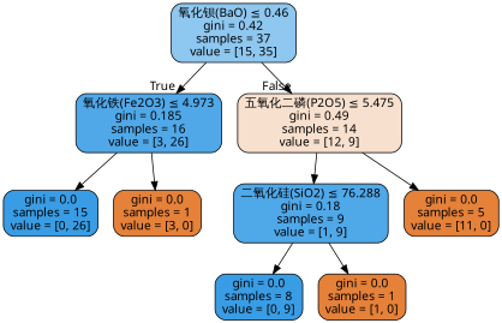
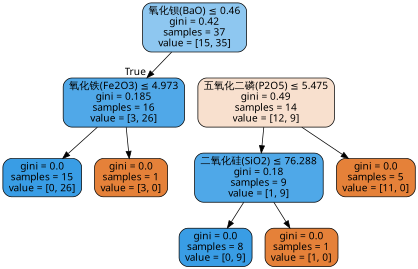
  digraph {
    node [color=black fillcolor="#e58139" fontname=DengXian shape=box style="filled, rounded"]
    edge [fontname=DengXian]
    n1 [fillcolor="#8ec7f0" label=<氧化钡(BaO) &le; 0.46<br/>gini = 0.42<br/>samples = 37<br/>value = [15, 35]>]
    n2 [fillcolor="#50a8e8" label=<氧化铁(Fe2O3) &le; 4.973<br/>gini = 0.185<br/>samples = 16<br/>value = [3, 26]>]
    n3 [fillcolor="#f8e0ce" label=<五氧化二磷(P2O5) &le; 5.475<br/>gini = 0.49<br/>samples = 14<br/>value = [12, 9]>]
    n4 [fillcolor="#399de5" label=<gini = 0.0<br/>samples = 15<br/>value = [0, 26]>]
    n5 [label=<gini = 0.0<br/>samples = 1<br/>value = [3, 0]>]
    n6 [fillcolor="#4fa8e8" label=<二氧化硅(SiO2) &le; 76.288<br/>gini = 0.18<br/>samples = 9<br/>value = [1, 9]>]
    n7 [label=<gini = 0.0<br/>samples = 5<br/>value = [11, 0]>]
    n8 [fillcolor="#399de5" label=<gini = 0.0<br/>samples = 8<br/>value = [0, 9]>]
    n9 [label=<gini = 0.0<br/>samples = 1<br/>value = [1, 0]>]
    n1 -> n2 [headlabel=True labelangle=45 labeldistance=2.5]
-   n1 -> n3 [headlabel=False labelangle=-45 labeldistance=2.5]
    n2 -> n4
    n2 -> n5
    n3 -> n6
    n3 -> n7
    n6 -> n8
    n6 -> n9
  }
